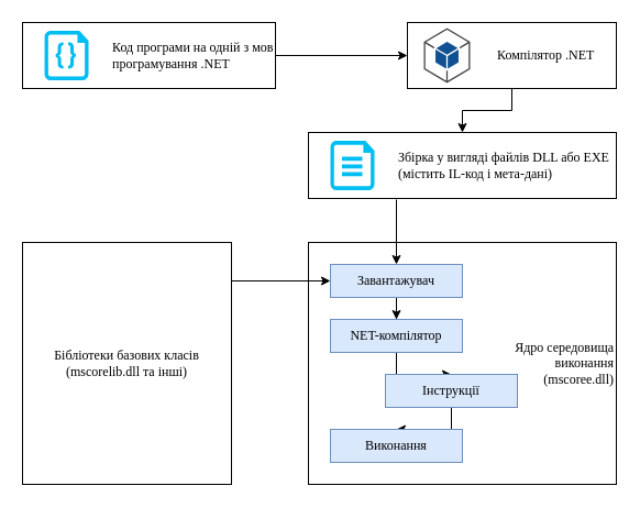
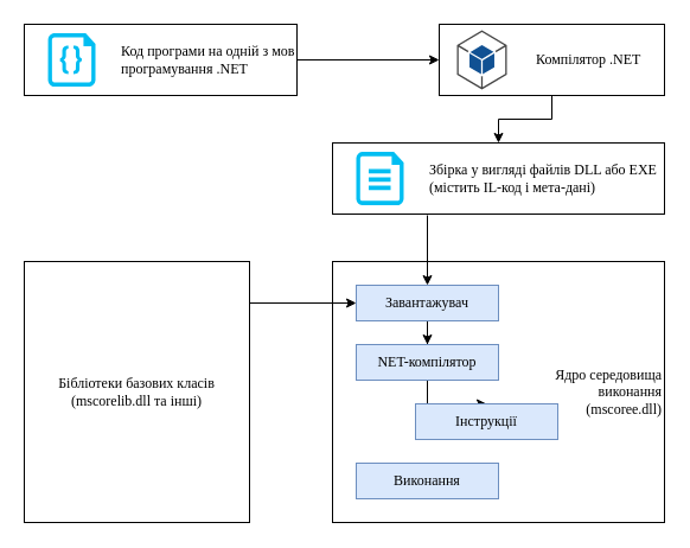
  <mxCell id="0" />
  <mxCell id="1" parent="0" />
  <mxCell id="2" value="&lt;blockquote style=&quot;margin: 0 0 0 40px ; border: none ; padding: 0px&quot;&gt;&lt;blockquote style=&quot;margin: 0 0 0 40px ; border: none ; padding: 0px&quot;&gt;Код програми на одній з мов програмування .NET&lt;/blockquote&gt;&lt;/blockquote&gt;" style="rounded=0;whiteSpace=wrap;html=1;align=left;fontFamily=IBM Plex Sans;" parent="1" vertex="1"><mxGeometry x="20" y="20" width="230" height="60" as="geometry" /></mxCell>
  <mxCell id="3" value="" style="edgeStyle=orthogonalEdgeStyle;rounded=0;orthogonalLoop=1;jettySize=auto;html=1;fontFamily=IBM Plex Sans;" parent="1" source="4" target="6" edge="1"><mxGeometry relative="1" as="geometry" /></mxCell>
  <mxCell id="4" value="&lt;blockquote style=&quot;margin: 0 0 0 40px ; border: none ; padding: 0px&quot;&gt;&lt;blockquote style=&quot;margin: 0 0 0 40px ; border: none ; padding: 0px&quot;&gt;Компілятор .NET&lt;/blockquote&gt;&lt;/blockquote&gt;" style="rounded=0;whiteSpace=wrap;html=1;align=left;fontFamily=IBM Plex Sans;" parent="1" vertex="1"><mxGeometry x="370" y="20" width="190" height="60" as="geometry" /></mxCell>
  <mxCell id="5" value="" style="endArrow=classic;html=1;exitX=1;exitY=0.5;exitDx=0;exitDy=0;entryX=0;entryY=0.5;entryDx=0;entryDy=0;fontFamily=IBM Plex Sans;" parent="1" source="2" target="4" edge="1"><mxGeometry width="50" height="50" relative="1" as="geometry"><mxPoint x="360" y="290" as="sourcePoint" /><mxPoint x="410" y="240" as="targetPoint" /></mxGeometry></mxCell>
  <mxCell id="6" value="&lt;blockquote style=&quot;margin: 0 0 0 40px ; border: none ; padding: 0px&quot;&gt;&lt;blockquote style=&quot;margin: 0 0 0 40px ; border: none ; padding: 0px&quot;&gt;Збірка у вигляді файлів DLL або EXE (містить IL-код і мета-дані)&lt;/blockquote&gt;&lt;/blockquote&gt;" style="rounded=0;whiteSpace=wrap;html=1;align=left;fontFamily=IBM Plex Sans;" parent="1" vertex="1"><mxGeometry x="280" y="120" width="280" height="60" as="geometry" /></mxCell>
  <mxCell id="7" value="" style="outlineConnect=0;dashed=0;verticalLabelPosition=bottom;verticalAlign=top;align=center;html=1;shape=mxgraph.aws3.android;fillColor=#115193;gradientColor=none;fontFamily=IBM Plex Sans;" parent="1" vertex="1"><mxGeometry x="385" y="25" width="42" height="50" as="geometry" /></mxCell>
  <mxCell id="8" value="" style="verticalLabelPosition=bottom;html=1;verticalAlign=top;align=center;strokeColor=none;fillColor=#00BEF2;shape=mxgraph.azure.code_file;pointerEvents=1;fontFamily=IBM Plex Sans;" parent="1" vertex="1"><mxGeometry x="40" y="27.5" width="40" height="45" as="geometry" /></mxCell>
  <mxCell id="9" value="" style="verticalLabelPosition=bottom;html=1;verticalAlign=top;align=center;strokeColor=none;fillColor=#00BEF2;shape=mxgraph.azure.cloud_services_configuration_file;pointerEvents=1;fontFamily=IBM Plex Sans;" parent="1" vertex="1"><mxGeometry x="300" y="127.5" width="40" height="45" as="geometry" /></mxCell>
  <mxCell id="10" value="Ядро середовища &lt;br&gt;виконання &lt;br&gt;(mscoree.dll)" style="rounded=0;whiteSpace=wrap;html=1;align=right;fontFamily=IBM Plex Sans;" parent="1" vertex="1"><mxGeometry x="280" y="220" width="280" height="220" as="geometry" /></mxCell>
  <mxCell id="11" value="Бібліотеки базових класів&lt;br&gt;(mscorelib.dll та інші)" style="rounded=0;whiteSpace=wrap;html=1;fontFamily=IBM Plex Sans;" parent="1" vertex="1"><mxGeometry x="20" y="220" width="190" height="220" as="geometry" /></mxCell>
  <mxCell id="12" value="" style="edgeStyle=orthogonalEdgeStyle;rounded=0;orthogonalLoop=1;jettySize=auto;html=1;fontFamily=IBM Plex Sans;" parent="1" source="13" target="15" edge="1"><mxGeometry relative="1" as="geometry" /></mxCell>
  <mxCell id="13" value="Завантажувач" style="rounded=0;whiteSpace=wrap;html=1;fillColor=#dae8fc;strokeColor=#6c8ebf;fontFamily=IBM Plex Sans;" parent="1" vertex="1"><mxGeometry x="300" y="240" width="120" height="30" as="geometry" /></mxCell>
  <mxCell id="14" value="" style="edgeStyle=orthogonalEdgeStyle;rounded=0;orthogonalLoop=1;jettySize=auto;html=1;fontFamily=IBM Plex Sans;" parent="1" source="15" target="17" edge="1"><mxGeometry relative="1" as="geometry" /></mxCell>
  <mxCell id="15" value="NET-компілятор" style="rounded=0;whiteSpace=wrap;html=1;fillColor=#dae8fc;strokeColor=#6c8ebf;fontFamily=IBM Plex Sans;" parent="1" vertex="1"><mxGeometry x="300" y="290" width="120" height="30" as="geometry" /></mxCell>
- <mxCell id="16" value="" style="edgeStyle=orthogonalEdgeStyle;rounded=0;orthogonalLoop=1;jettySize=auto;html=1;fontFamily=IBM Plex Sans;" parent="1" source="17" target="18" edge="1"><mxGeometry relative="1" as="geometry" /></mxCell>
  <mxCell id="17" value="Інструкції" style="rounded=0;whiteSpace=wrap;html=1;fillColor=#dae8fc;strokeColor=#6c8ebf;fontFamily=IBM Plex Sans;" parent="1" vertex="1"><mxGeometry x="350" y="340" width="120" height="30" as="geometry" /></mxCell>
  <mxCell id="18" value="Виконання" style="rounded=0;whiteSpace=wrap;html=1;fillColor=#dae8fc;strokeColor=#6c8ebf;fontFamily=IBM Plex Sans;" parent="1" vertex="1"><mxGeometry x="300" y="390" width="120" height="30" as="geometry" /></mxCell>
  <mxCell id="19" value="" style="endArrow=classic;html=1;entryX=0;entryY=0.5;entryDx=0;entryDy=0;fontFamily=IBM Plex Sans;" parent="1" target="13" edge="1"><mxGeometry width="50" height="50" relative="1" as="geometry"><mxPoint x="210" y="255" as="sourcePoint" /><mxPoint x="410" y="240" as="targetPoint" /></mxGeometry></mxCell>
  <mxCell id="20" value="" style="endArrow=classic;html=1;entryX=0.5;entryY=0;entryDx=0;entryDy=0;fontFamily=IBM Plex Sans;" parent="1" target="13" edge="1"><mxGeometry width="50" height="50" relative="1" as="geometry"><mxPoint x="360" y="181" as="sourcePoint" /><mxPoint x="410" y="240" as="targetPoint" /></mxGeometry></mxCell>
